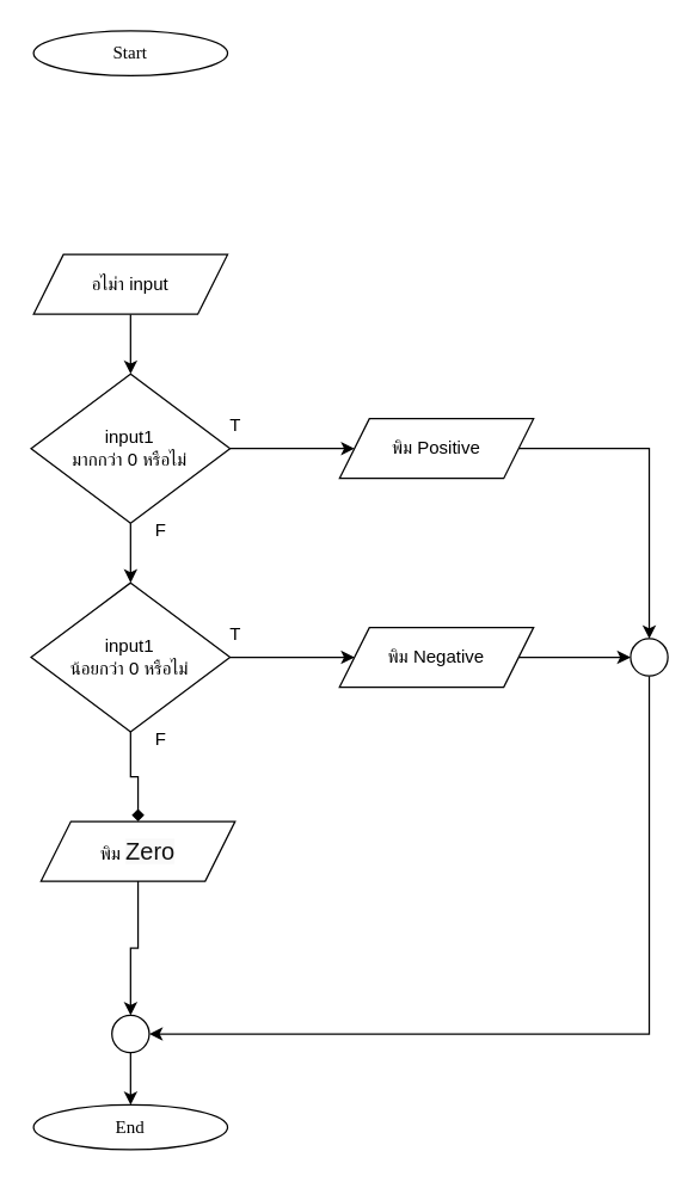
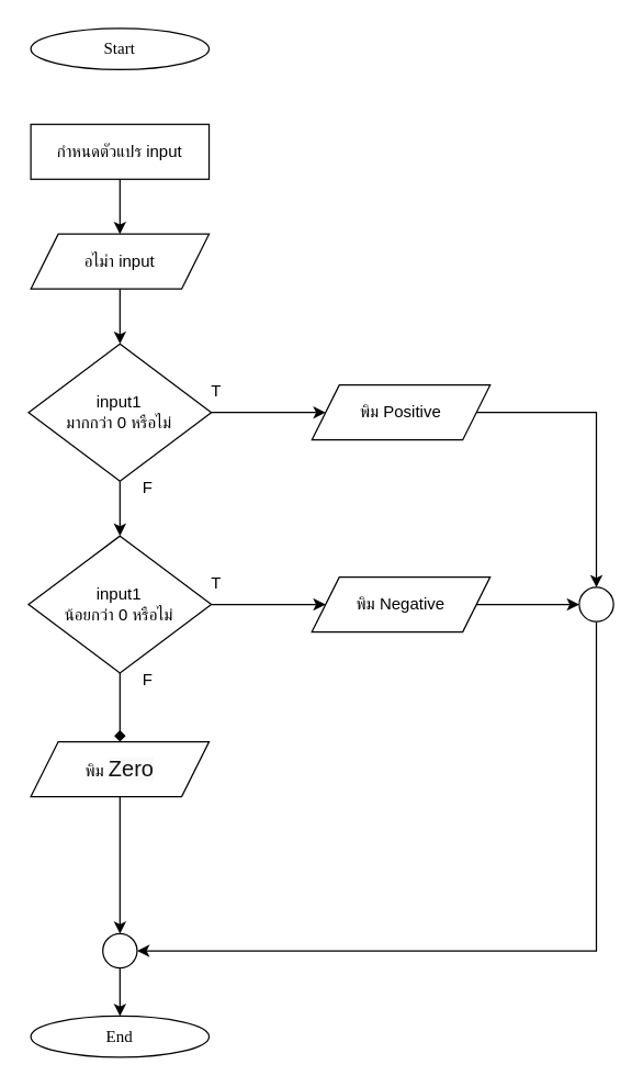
  <mxCell id="0" />
  <mxCell id="1" parent="0" />
  <mxCell id="2" value="&lt;font data-font-src=&quot;https://fonts.googleapis.com/css?family=Sarabun&quot; face=&quot;Sarabun&quot;&gt;Start&lt;/font&gt;" style="ellipse;whiteSpace=wrap;html=1;" vertex="1" parent="1"><mxGeometry x="22" y="20" width="130" height="30" as="geometry" /></mxCell>
+ <mxCell id="3" value="" style="edgeStyle=orthogonalEdgeStyle;rounded=0;orthogonalLoop=1;jettySize=auto;html=1;" edge="1" parent="1" source="4" target="6"><mxGeometry relative="1" as="geometry" /></mxCell>
+ <mxCell id="4" value="กำหนดตัวแปร input" style="rounded=0;whiteSpace=wrap;html=1;" vertex="1" parent="1"><mxGeometry x="22" y="90" width="130" height="40" as="geometry" /></mxCell>
  <mxCell id="5" value="" style="edgeStyle=orthogonalEdgeStyle;rounded=0;orthogonalLoop=1;jettySize=auto;html=1;" edge="1" parent="1" source="6"><mxGeometry relative="1" as="geometry"><mxPoint x="87" y="250" as="targetPoint" /></mxGeometry></mxCell>
  <mxCell id="6" value="อไม่า input" style="shape=parallelogram;perimeter=parallelogramPerimeter;whiteSpace=wrap;html=1;fixedSize=1;" vertex="1" parent="1"><mxGeometry x="22" y="170" width="130" height="40" as="geometry" /></mxCell>
  <mxCell id="7" value="" style="edgeStyle=orthogonalEdgeStyle;rounded=0;orthogonalLoop=1;jettySize=auto;html=1;" edge="1" parent="1" source="9" target="14"><mxGeometry relative="1" as="geometry" /></mxCell>
  <mxCell id="8" value="" style="edgeStyle=orthogonalEdgeStyle;rounded=0;orthogonalLoop=1;jettySize=auto;html=1;" edge="1" parent="1" source="9" target="17"><mxGeometry relative="1" as="geometry" /></mxCell>
  <mxCell id="9" value="input1&lt;div&gt;มากกว่า 0 หรือไม่&lt;/div&gt;" style="rhombus;whiteSpace=wrap;html=1;" vertex="1" parent="1"><mxGeometry x="20.33" y="250" width="133.33" height="100" as="geometry" /></mxCell>
  <mxCell id="10" value="&lt;font data-font-src=&quot;https://fonts.googleapis.com/css?family=Sarabun&quot; face=&quot;Sarabun&quot;&gt;End&lt;/font&gt;" style="ellipse;whiteSpace=wrap;html=1;" vertex="1" parent="1"><mxGeometry x="22" y="740" width="130" height="30" as="geometry" /></mxCell>
  <mxCell id="11" value="" style="edgeStyle=orthogonalEdgeStyle;rounded=0;orthogonalLoop=1;jettySize=auto;html=1;" edge="1" parent="1" source="12" target="10"><mxGeometry relative="1" as="geometry" /></mxCell>
  <mxCell id="12" value="" style="ellipse;whiteSpace=wrap;html=1;aspect=fixed;" vertex="1" parent="1"><mxGeometry x="74.5" y="680" width="25" height="25" as="geometry" /></mxCell>
  <mxCell id="13" style="edgeStyle=orthogonalEdgeStyle;rounded=0;orthogonalLoop=1;jettySize=auto;html=1;entryX=0.5;entryY=0;entryDx=0;entryDy=0;" edge="1" parent="1" source="14" target="27"><mxGeometry relative="1" as="geometry" /></mxCell>
  <mxCell id="14" value="พิม Positive" style="shape=parallelogram;perimeter=parallelogramPerimeter;whiteSpace=wrap;html=1;fixedSize=1;" vertex="1" parent="1"><mxGeometry x="227" y="280" width="130" height="40" as="geometry" /></mxCell>
  <mxCell id="15" value="" style="edgeStyle=orthogonalEdgeStyle;rounded=0;orthogonalLoop=1;jettySize=auto;html=1;" edge="1" source="17" target="19" parent="1"><mxGeometry relative="1" as="geometry" /></mxCell>
  <mxCell id="16" value="" style="edgeStyle=orthogonalEdgeStyle;rounded=0;orthogonalLoop=1;jettySize=auto;html=1;endArrow=diamond;" edge="1" parent="1" source="17" target="25"><mxGeometry relative="1" as="geometry" /></mxCell>
  <mxCell id="17" value="input1&lt;div&gt;น้อยกว่า 0 หรือไม่&lt;/div&gt;" style="rhombus;whiteSpace=wrap;html=1;" vertex="1" parent="1"><mxGeometry x="20.33" y="390" width="133.33" height="100" as="geometry" /></mxCell>
  <mxCell id="18" value="" style="edgeStyle=orthogonalEdgeStyle;rounded=0;orthogonalLoop=1;jettySize=auto;html=1;" edge="1" parent="1" source="19" target="27"><mxGeometry relative="1" as="geometry" /></mxCell>
  <mxCell id="19" value="พิม Negative" style="shape=parallelogram;perimeter=parallelogramPerimeter;whiteSpace=wrap;html=1;fixedSize=1;" vertex="1" parent="1"><mxGeometry x="227" y="420" width="130" height="40" as="geometry" /></mxCell>
  <mxCell id="20" value="T" style="text;html=1;align=center;verticalAlign=middle;resizable=0;points=[];autosize=1;strokeColor=none;fillColor=none;" vertex="1" parent="1"><mxGeometry x="142" y="270" width="30" height="30" as="geometry" /></mxCell>
  <mxCell id="21" value="F" style="text;html=1;align=center;verticalAlign=middle;resizable=0;points=[];autosize=1;strokeColor=none;fillColor=none;" vertex="1" parent="1"><mxGeometry x="92" y="340" width="30" height="30" as="geometry" /></mxCell>
  <mxCell id="22" value="T" style="text;html=1;align=center;verticalAlign=middle;resizable=0;points=[];autosize=1;strokeColor=none;fillColor=none;" vertex="1" parent="1"><mxGeometry x="142" y="410" width="30" height="30" as="geometry" /></mxCell>
  <mxCell id="23" value="F" style="text;html=1;align=center;verticalAlign=middle;resizable=0;points=[];autosize=1;strokeColor=none;fillColor=none;" vertex="1" parent="1"><mxGeometry x="92" y="480" width="30" height="30" as="geometry" /></mxCell>
  <mxCell id="24" value="" style="edgeStyle=orthogonalEdgeStyle;rounded=0;orthogonalLoop=1;jettySize=auto;html=1;" edge="1" parent="1" source="25" target="12"><mxGeometry relative="1" as="geometry" /></mxCell>
- <mxCell id="25" value="พิม&amp;nbsp;&lt;span style=&quot;color: rgb(17, 17, 17); font-family: noto-sans-thai, noto-sans, sans-serif; font-size: 16px; text-align: start; background-color: rgb(249, 249, 249);&quot;&gt;Zero&lt;/span&gt;" style="shape=parallelogram;perimeter=parallelogramPerimeter;whiteSpace=wrap;html=1;fixedSize=1;" vertex="1" parent="1"><mxGeometry x="27" y="550" width="130" height="40" as="geometry" /></mxCell>
+ <mxCell id="25" value="พิม&amp;nbsp;&lt;span style=&quot;color: rgb(17, 17, 17); font-family: noto-sans-thai, noto-sans, sans-serif; font-size: 16px; text-align: start; background-color: rgb(249, 249, 249);&quot;&gt;Zero&lt;/span&gt;" style="shape=parallelogram;perimeter=parallelogramPerimeter;whiteSpace=wrap;html=1;fixedSize=1;" vertex="1" parent="1"><mxGeometry x="22" y="540" width="130" height="40" as="geometry" /></mxCell>
  <mxCell id="26" style="edgeStyle=orthogonalEdgeStyle;rounded=0;orthogonalLoop=1;jettySize=auto;html=1;entryX=1;entryY=0.5;entryDx=0;entryDy=0;" edge="1" parent="1" source="27" target="12"><mxGeometry relative="1" as="geometry"><Array as="points"><mxPoint x="435" y="692" /></Array></mxGeometry></mxCell>
  <mxCell id="27" value="" style="ellipse;whiteSpace=wrap;html=1;aspect=fixed;" vertex="1" parent="1"><mxGeometry x="422" y="427.5" width="25" height="25" as="geometry" /></mxCell>
